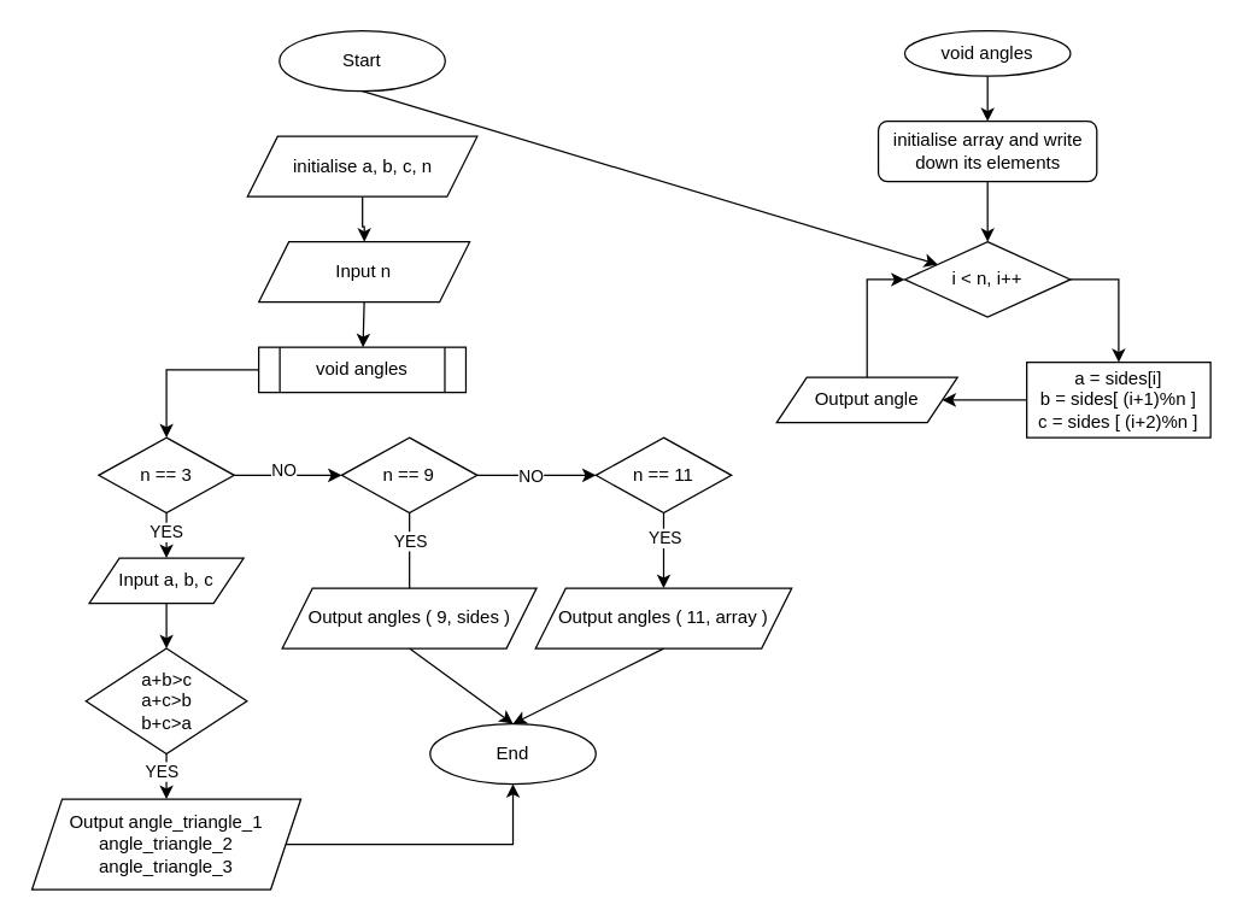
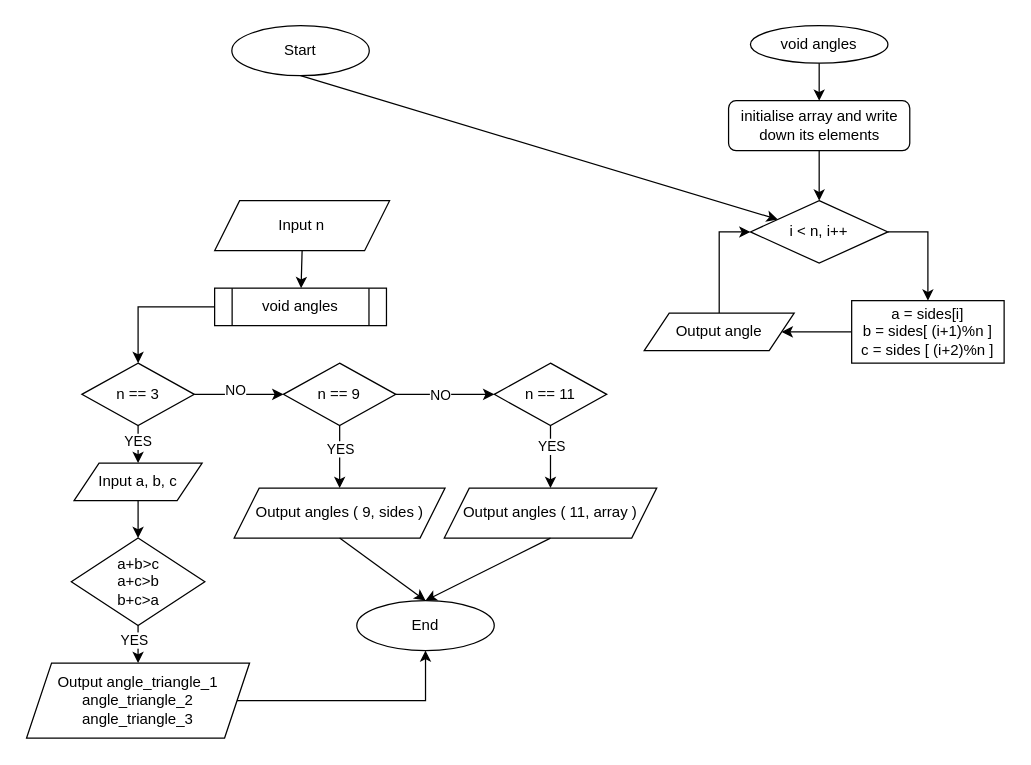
  <mxCell id="0" />
  <mxCell id="1" parent="0" />
  <mxCell id="2" value="Start" style="ellipse;whiteSpace=wrap;html=1;" vertex="1" parent="1"><mxGeometry x="185" y="20" width="110" height="40" as="geometry" /></mxCell>
  <mxCell id="3" value="End" style="ellipse;whiteSpace=wrap;html=1;" vertex="1" parent="1"><mxGeometry x="285" y="480" width="110" height="40" as="geometry" /></mxCell>
- <mxCell id="4" value="" style="edgeStyle=orthogonalEdgeStyle;rounded=0;orthogonalLoop=1;jettySize=auto;html=1;" edge="1" parent="1" source="5" target="19"><mxGeometry relative="1" as="geometry" /></mxCell>
- <mxCell id="5" value="initialise a, b, c, n" style="shape=parallelogram;perimeter=parallelogramPerimeter;whiteSpace=wrap;html=1;fixedSize=1;" vertex="1" parent="1"><mxGeometry x="163.76" y="90" width="152.5" height="40" as="geometry" /></mxCell>
  <mxCell id="6" value="void angles" style="shape=process;whiteSpace=wrap;html=1;backgroundOutline=1;" vertex="1" parent="1"><mxGeometry x="171.25" y="230" width="137.5" height="30" as="geometry" /></mxCell>
  <mxCell id="7" value="" style="endArrow=classic;html=1;rounded=0;exitX=0.5;exitY=1;exitDx=0;exitDy=0;" edge="1" parent="1" source="2" target="13"><mxGeometry width="50" height="50" relative="1" as="geometry"><mxPoint x="345" y="140" as="sourcePoint" /><mxPoint x="395" y="90" as="targetPoint" /></mxGeometry></mxCell>
  <mxCell id="8" value="void angles" style="ellipse;whiteSpace=wrap;html=1;" vertex="1" parent="1"><mxGeometry x="600" y="20" width="110" height="30" as="geometry" /></mxCell>
  <mxCell id="9" value="" style="edgeStyle=orthogonalEdgeStyle;rounded=0;orthogonalLoop=1;jettySize=auto;html=1;" edge="1" parent="1" source="10" target="13"><mxGeometry relative="1" as="geometry" /></mxCell>
  <mxCell id="10" value="initialise array and write down its elements" style="rounded=1;whiteSpace=wrap;html=1;" vertex="1" parent="1"><mxGeometry x="582.5" y="80" width="145" height="40" as="geometry" /></mxCell>
  <mxCell id="11" value="" style="edgeStyle=orthogonalEdgeStyle;rounded=0;orthogonalLoop=1;jettySize=auto;html=1;" edge="1" parent="1" target="13"><mxGeometry relative="1" as="geometry"><mxPoint x="655" y="190" as="sourcePoint" /></mxGeometry></mxCell>
  <mxCell id="12" value="" style="endArrow=classic;html=1;rounded=0;exitX=0.5;exitY=1;exitDx=0;exitDy=0;entryX=0.5;entryY=0;entryDx=0;entryDy=0;" edge="1" parent="1" source="8" target="10"><mxGeometry width="50" height="50" relative="1" as="geometry"><mxPoint x="597.5" y="80" as="sourcePoint" /><mxPoint x="647.5" y="30" as="targetPoint" /></mxGeometry></mxCell>
  <mxCell id="13" value="i &amp;lt; n, i++" style="rhombus;whiteSpace=wrap;html=1;" vertex="1" parent="1"><mxGeometry x="600" y="160" width="110" height="50" as="geometry" /></mxCell>
  <mxCell id="14" value="" style="edgeStyle=orthogonalEdgeStyle;rounded=0;orthogonalLoop=1;jettySize=auto;html=1;" edge="1" parent="1" source="15" target="17"><mxGeometry relative="1" as="geometry" /></mxCell>
  <mxCell id="15" value="a = sides[i]&lt;div&gt;b = sides[ (i+1)%n ]&lt;/div&gt;&lt;div&gt;c = sides [ (i+2)%n ]&lt;/div&gt;" style="rounded=0;whiteSpace=wrap;html=1;" vertex="1" parent="1"><mxGeometry x="681" y="240" width="122" height="50" as="geometry" /></mxCell>
  <mxCell id="16" value="" style="edgeStyle=orthogonalEdgeStyle;rounded=0;orthogonalLoop=1;jettySize=auto;html=1;entryX=0;entryY=0.5;entryDx=0;entryDy=0;" edge="1" parent="1" source="17" target="13"><mxGeometry relative="1" as="geometry" /></mxCell>
  <mxCell id="17" value="Output angle" style="shape=parallelogram;perimeter=parallelogramPerimeter;whiteSpace=wrap;html=1;fixedSize=1;" vertex="1" parent="1"><mxGeometry x="515" y="250" width="120" height="30" as="geometry" /></mxCell>
  <mxCell id="18" value="" style="endArrow=classic;html=1;rounded=0;exitX=1;exitY=0.5;exitDx=0;exitDy=0;entryX=0.5;entryY=0;entryDx=0;entryDy=0;" edge="1" parent="1" source="13" target="15"><mxGeometry width="50" height="50" relative="1" as="geometry"><mxPoint x="551" y="320" as="sourcePoint" /><mxPoint x="601" y="270" as="targetPoint" /><Array as="points"><mxPoint x="742" y="185" /></Array></mxGeometry></mxCell>
  <mxCell id="19" value="Input n" style="shape=parallelogram;perimeter=parallelogramPerimeter;whiteSpace=wrap;html=1;fixedSize=1;" vertex="1" parent="1"><mxGeometry x="171.25" y="160" width="140" height="40" as="geometry" /></mxCell>
  <mxCell id="20" value="" style="endArrow=classic;html=1;rounded=0;exitX=0.5;exitY=1;exitDx=0;exitDy=0;" edge="1" parent="1" source="19" target="6"><mxGeometry width="50" height="50" relative="1" as="geometry"><mxPoint x="435" y="210" as="sourcePoint" /><mxPoint x="485" y="160" as="targetPoint" /></mxGeometry></mxCell>
  <mxCell id="21" value="" style="edgeStyle=orthogonalEdgeStyle;rounded=0;orthogonalLoop=1;jettySize=auto;html=1;" edge="1" parent="1" source="23" target="31"><mxGeometry relative="1" as="geometry" /></mxCell>
  <mxCell id="22" value="NO" style="edgeLabel;html=1;align=center;verticalAlign=middle;resizable=0;points=[];" vertex="1" connectable="0" parent="21"><mxGeometry x="-0.092" y="4" relative="1" as="geometry"><mxPoint as="offset" /></mxGeometry></mxCell>
  <mxCell id="23" value="n == 3" style="rhombus;whiteSpace=wrap;html=1;" vertex="1" parent="1"><mxGeometry x="65" y="290" width="90" height="50" as="geometry" /></mxCell>
  <mxCell id="24" value="" style="edgeStyle=orthogonalEdgeStyle;rounded=0;orthogonalLoop=1;jettySize=auto;html=1;" edge="1" parent="1" source="26" target="33"><mxGeometry relative="1" as="geometry" /></mxCell>
  <mxCell id="25" value="YES" style="edgeLabel;html=1;align=center;verticalAlign=middle;resizable=0;points=[];" vertex="1" connectable="0" parent="24"><mxGeometry x="-0.363" relative="1" as="geometry"><mxPoint as="offset" /></mxGeometry></mxCell>
  <mxCell id="26" value="n == 11" style="rhombus;whiteSpace=wrap;html=1;" vertex="1" parent="1"><mxGeometry x="395" y="290" width="90" height="50" as="geometry" /></mxCell>
- <mxCell id="27" value="" style="edgeStyle=orthogonalEdgeStyle;rounded=0;orthogonalLoop=1;jettySize=auto;html=1;endArrow=none;" edge="1" parent="1" source="31" target="32"><mxGeometry relative="1" as="geometry" /></mxCell>
+ <mxCell id="27" value="" style="edgeStyle=orthogonalEdgeStyle;rounded=0;orthogonalLoop=1;jettySize=auto;html=1;" edge="1" parent="1" source="31" target="32"><mxGeometry relative="1" as="geometry" /></mxCell>
  <mxCell id="28" value="YES" style="edgeLabel;html=1;align=center;verticalAlign=middle;resizable=0;points=[];" vertex="1" connectable="0" parent="27"><mxGeometry x="-0.242" relative="1" as="geometry"><mxPoint as="offset" /></mxGeometry></mxCell>
  <mxCell id="29" value="" style="edgeStyle=orthogonalEdgeStyle;rounded=0;orthogonalLoop=1;jettySize=auto;html=1;" edge="1" parent="1" source="31" target="26"><mxGeometry relative="1" as="geometry" /></mxCell>
  <mxCell id="30" value="NO" style="edgeLabel;html=1;align=center;verticalAlign=middle;resizable=0;points=[];" vertex="1" connectable="0" parent="29"><mxGeometry x="-0.109" relative="1" as="geometry"><mxPoint as="offset" /></mxGeometry></mxCell>
  <mxCell id="31" value="n == 9" style="rhombus;whiteSpace=wrap;html=1;" vertex="1" parent="1"><mxGeometry x="226.26" y="290" width="90" height="50" as="geometry" /></mxCell>
  <mxCell id="32" value="Output angles ( 9, sides )" style="shape=parallelogram;perimeter=parallelogramPerimeter;whiteSpace=wrap;html=1;fixedSize=1;" vertex="1" parent="1"><mxGeometry x="186.89" y="390" width="168.74" height="40" as="geometry" /></mxCell>
  <mxCell id="33" value="Output angles ( 11, array )" style="shape=parallelogram;perimeter=parallelogramPerimeter;whiteSpace=wrap;html=1;fixedSize=1;" vertex="1" parent="1"><mxGeometry x="355" y="390" width="170" height="40" as="geometry" /></mxCell>
  <mxCell id="34" value="Input a, b, c" style="shape=parallelogram;perimeter=parallelogramPerimeter;whiteSpace=wrap;html=1;fixedSize=1;" vertex="1" parent="1"><mxGeometry x="58.76" y="370" width="102.48" height="30" as="geometry" /></mxCell>
  <mxCell id="35" value="a+b&amp;gt;c&lt;div&gt;a+c&amp;gt;b&lt;/div&gt;&lt;div&gt;b+c&amp;gt;a&lt;/div&gt;" style="rhombus;whiteSpace=wrap;html=1;" vertex="1" parent="1"><mxGeometry x="56.56" y="430" width="106.87" height="70" as="geometry" /></mxCell>
  <mxCell id="36" value="Output angle_triangle_1&lt;div&gt;angle_triangle_2&lt;/div&gt;&lt;div&gt;angle_triangle_3&lt;/div&gt;" style="shape=parallelogram;perimeter=parallelogramPerimeter;whiteSpace=wrap;html=1;fixedSize=1;" vertex="1" parent="1"><mxGeometry x="20.77" y="530" width="178.44" height="60" as="geometry" /></mxCell>
  <mxCell id="37" value="" style="endArrow=classic;html=1;rounded=0;exitX=0;exitY=0.5;exitDx=0;exitDy=0;entryX=0.5;entryY=0;entryDx=0;entryDy=0;" edge="1" parent="1" source="6" target="23"><mxGeometry width="50" height="50" relative="1" as="geometry"><mxPoint x="435" y="430" as="sourcePoint" /><mxPoint x="485" y="380" as="targetPoint" /><Array as="points"><mxPoint x="110" y="245" /></Array></mxGeometry></mxCell>
  <mxCell id="38" value="" style="endArrow=classic;html=1;rounded=0;exitX=0.5;exitY=1;exitDx=0;exitDy=0;" edge="1" parent="1" source="23" target="34"><mxGeometry width="50" height="50" relative="1" as="geometry"><mxPoint x="435" y="430" as="sourcePoint" /><mxPoint x="485" y="380" as="targetPoint" /></mxGeometry></mxCell>
  <mxCell id="39" value="YES" style="edgeLabel;html=1;align=center;verticalAlign=middle;resizable=0;points=[];" vertex="1" connectable="0" parent="38"><mxGeometry x="-0.204" y="-1" relative="1" as="geometry"><mxPoint as="offset" /></mxGeometry></mxCell>
  <mxCell id="40" value="" style="endArrow=classic;html=1;rounded=0;exitX=0.5;exitY=1;exitDx=0;exitDy=0;entryX=0.5;entryY=0;entryDx=0;entryDy=0;" edge="1" parent="1" source="34" target="35"><mxGeometry width="50" height="50" relative="1" as="geometry"><mxPoint x="435" y="430" as="sourcePoint" /><mxPoint x="485" y="380" as="targetPoint" /></mxGeometry></mxCell>
  <mxCell id="41" value="" style="endArrow=classic;html=1;rounded=0;exitX=0.5;exitY=1;exitDx=0;exitDy=0;entryX=0.5;entryY=0;entryDx=0;entryDy=0;" edge="1" parent="1" source="35" target="36"><mxGeometry width="50" height="50" relative="1" as="geometry"><mxPoint x="435" y="430" as="sourcePoint" /><mxPoint x="485" y="380" as="targetPoint" /></mxGeometry></mxCell>
  <mxCell id="42" value="YES" style="edgeLabel;html=1;align=center;verticalAlign=middle;resizable=0;points=[];" vertex="1" connectable="0" parent="41"><mxGeometry x="-0.204" y="-3" relative="1" as="geometry"><mxPoint as="offset" /></mxGeometry></mxCell>
  <mxCell id="43" value="" style="endArrow=classic;html=1;rounded=0;exitX=0.5;exitY=1;exitDx=0;exitDy=0;entryX=0.5;entryY=0;entryDx=0;entryDy=0;" edge="1" parent="1" source="32" target="3"><mxGeometry width="50" height="50" relative="1" as="geometry"><mxPoint x="435" y="430" as="sourcePoint" /><mxPoint x="485" y="380" as="targetPoint" /></mxGeometry></mxCell>
  <mxCell id="44" value="" style="endArrow=classic;html=1;rounded=0;exitX=0.5;exitY=1;exitDx=0;exitDy=0;entryX=0.5;entryY=0;entryDx=0;entryDy=0;" edge="1" parent="1" source="33" target="3"><mxGeometry width="50" height="50" relative="1" as="geometry"><mxPoint x="281" y="440" as="sourcePoint" /><mxPoint x="350" y="490" as="targetPoint" /></mxGeometry></mxCell>
  <mxCell id="45" value="" style="endArrow=classic;html=1;rounded=0;exitX=1;exitY=0.5;exitDx=0;exitDy=0;entryX=0.5;entryY=1;entryDx=0;entryDy=0;" edge="1" parent="1" source="36" target="3"><mxGeometry width="50" height="50" relative="1" as="geometry"><mxPoint x="435" y="430" as="sourcePoint" /><mxPoint x="485" y="380" as="targetPoint" /><Array as="points"><mxPoint x="340" y="560" /></Array></mxGeometry></mxCell>
